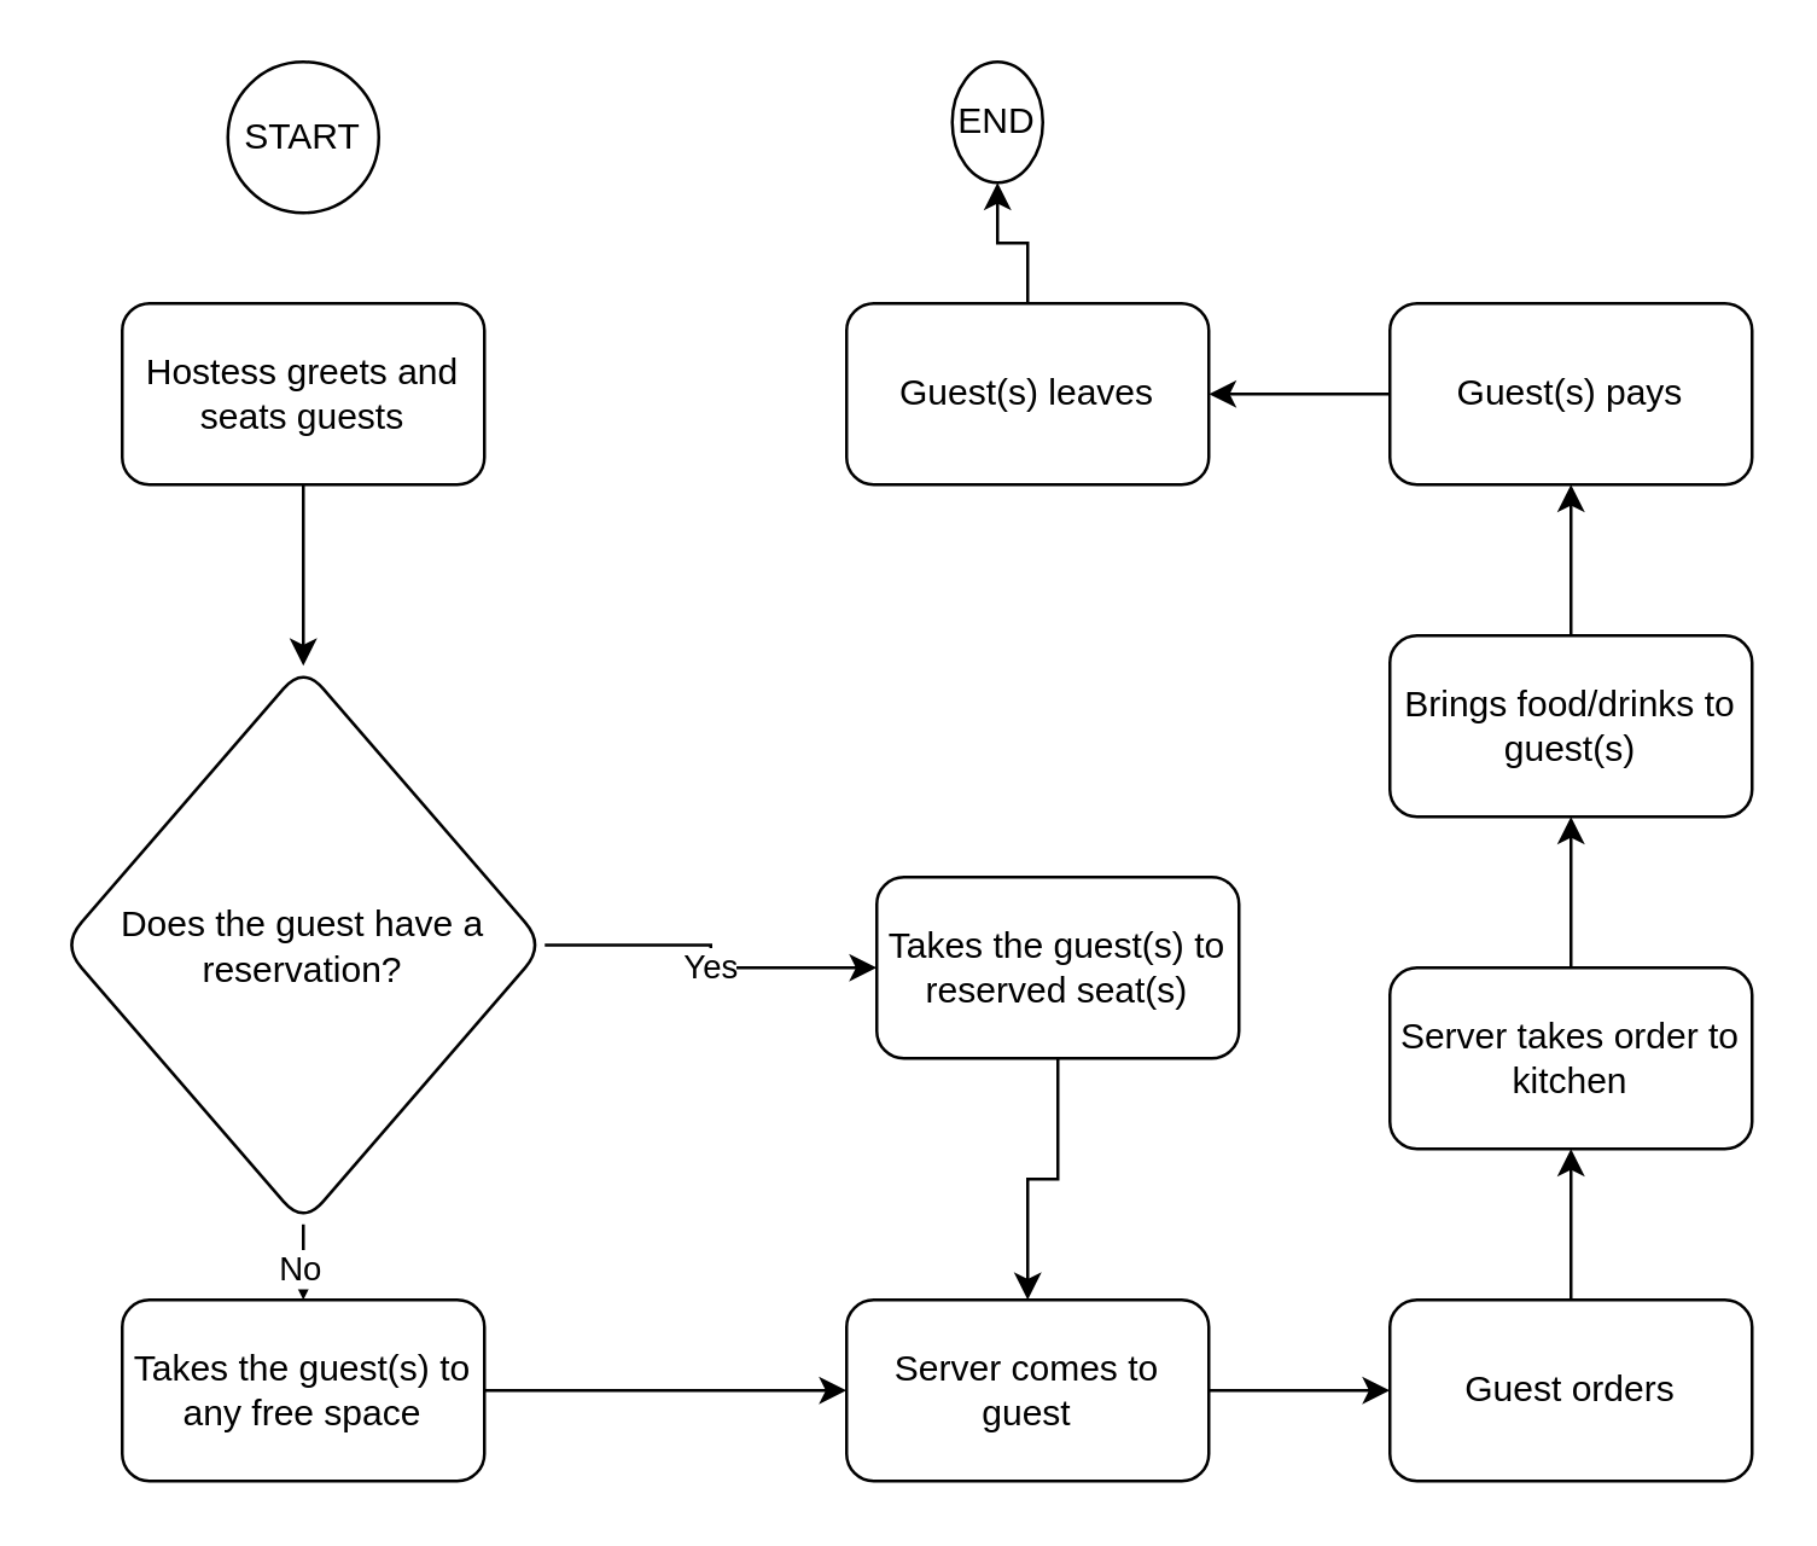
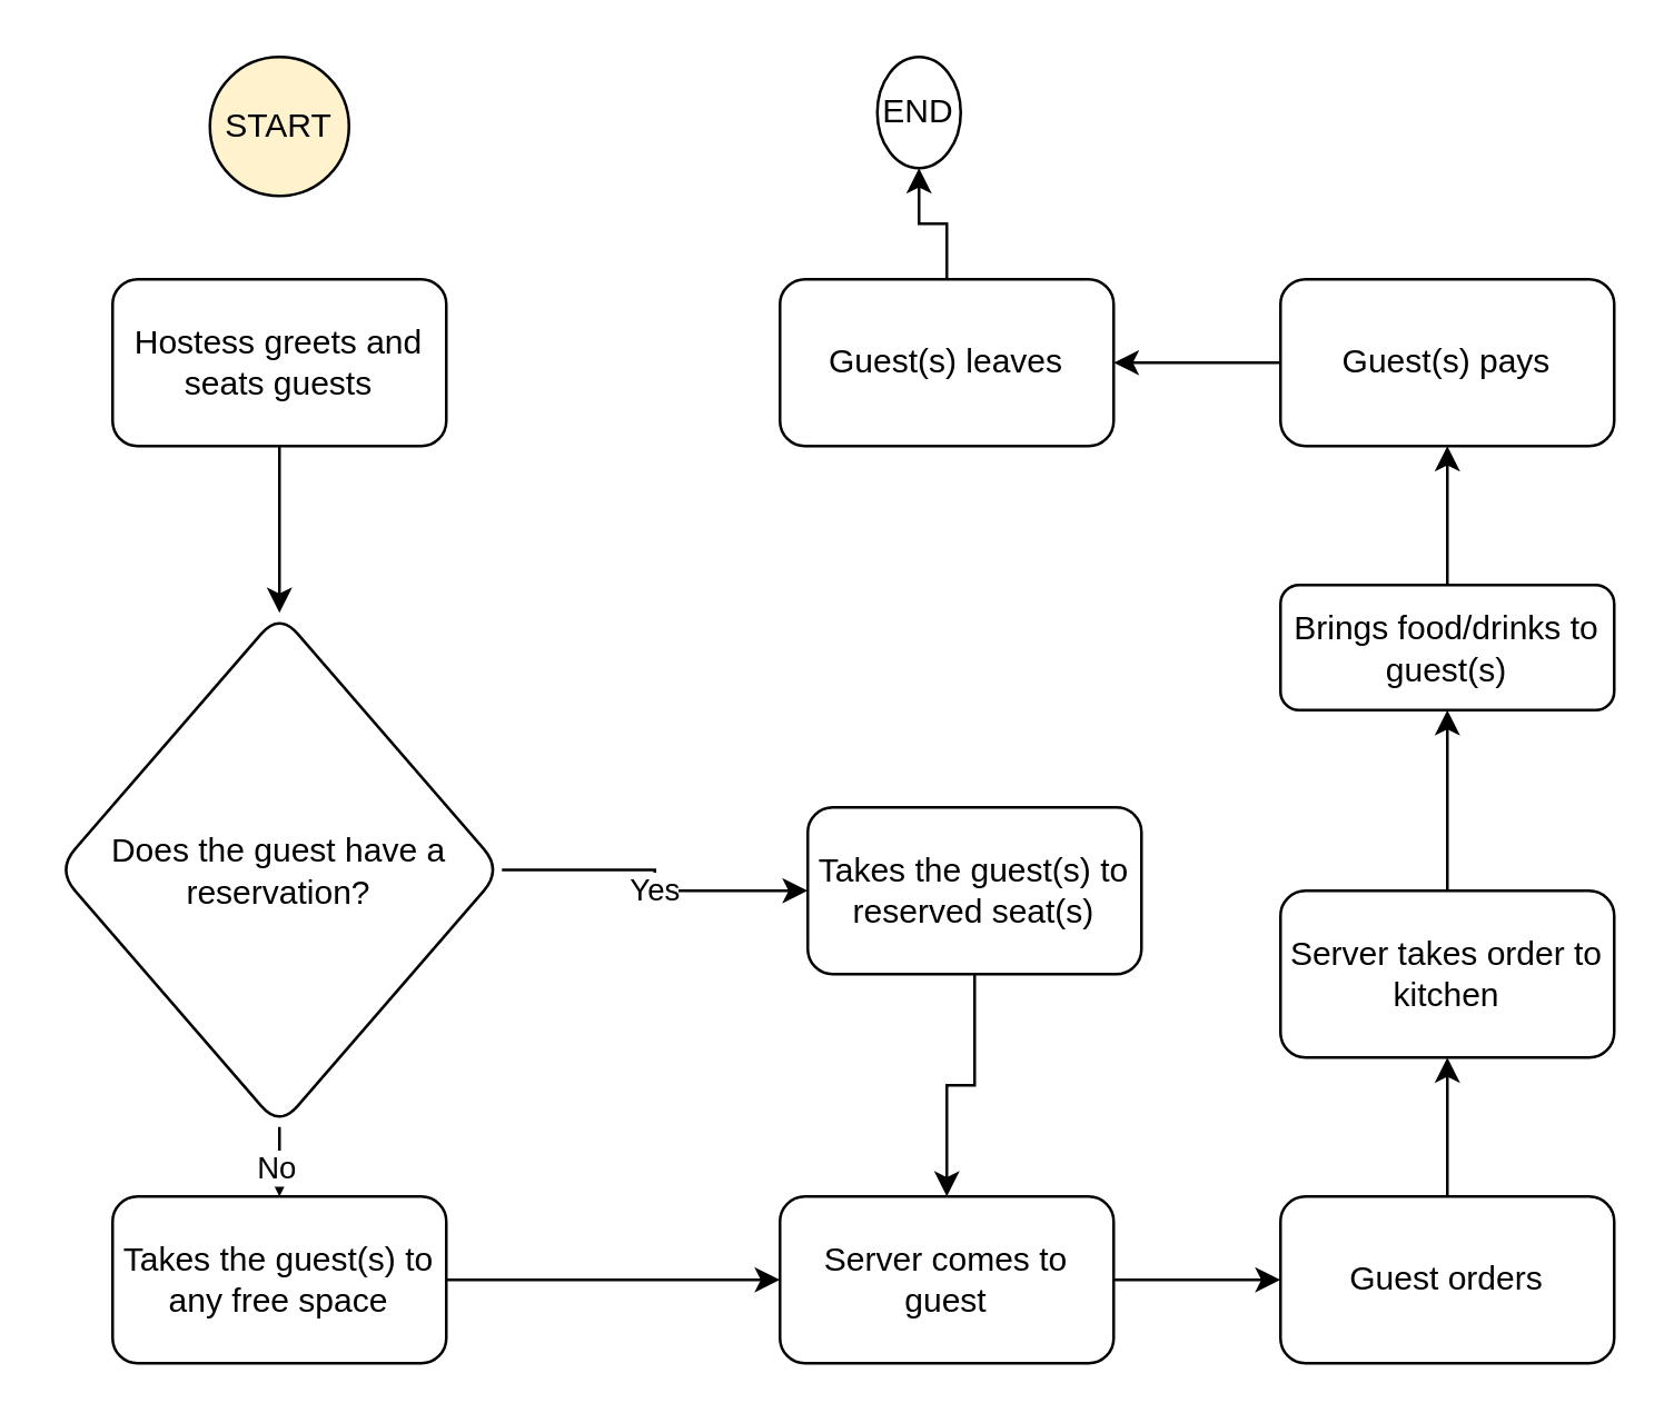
  <mxCell id="0" />
  <mxCell id="1" parent="0" />
  <mxCell id="2" value="" style="edgeStyle=orthogonalEdgeStyle;rounded=0;orthogonalLoop=1;jettySize=auto;html=1;" edge="1" parent="1" source="6" target="8"><mxGeometry relative="1" as="geometry" /></mxCell>
  <mxCell id="3" value="No" style="edgeLabel;html=1;align=center;verticalAlign=middle;resizable=0;points=[];" connectable="0" vertex="1" parent="2"><mxGeometry x="-0.072" y="2" relative="1" as="geometry"><mxPoint as="offset" /></mxGeometry></mxCell>
  <mxCell id="4" value="" style="edgeStyle=orthogonalEdgeStyle;rounded=0;orthogonalLoop=1;jettySize=auto;html=1;" edge="1" parent="1" source="6" target="10"><mxGeometry relative="1" as="geometry" /></mxCell>
  <mxCell id="5" value="Yes" style="edgeLabel;html=1;align=center;verticalAlign=middle;resizable=0;points=[];" connectable="0" vertex="1" parent="4"><mxGeometry x="0.06" y="-1" relative="1" as="geometry"><mxPoint as="offset" /></mxGeometry></mxCell>
  <mxCell id="6" value="Does the guest have a reservation?" style="rhombus;whiteSpace=wrap;html=1;rounded=1;glass=0;strokeWidth=1;shadow=0;" vertex="1" parent="1"><mxGeometry x="20" y="220" width="160" height="185" as="geometry" /></mxCell>
  <mxCell id="7" style="edgeStyle=orthogonalEdgeStyle;rounded=0;orthogonalLoop=1;jettySize=auto;html=1;exitX=1;exitY=0.5;exitDx=0;exitDy=0;entryX=0;entryY=0.5;entryDx=0;entryDy=0;" edge="1" parent="1" source="8" target="12"><mxGeometry relative="1" as="geometry" /></mxCell>
  <mxCell id="8" value="Takes the guest(s) to any free space" style="whiteSpace=wrap;html=1;rounded=1;glass=0;strokeWidth=1;shadow=0;" vertex="1" parent="1"><mxGeometry x="40" y="430" width="120" height="60" as="geometry" /></mxCell>
  <mxCell id="9" style="edgeStyle=orthogonalEdgeStyle;rounded=0;orthogonalLoop=1;jettySize=auto;html=1;exitX=0.5;exitY=1;exitDx=0;exitDy=0;entryX=0.5;entryY=0;entryDx=0;entryDy=0;" edge="1" parent="1" source="10" target="12"><mxGeometry relative="1" as="geometry" /></mxCell>
  <mxCell id="10" value="Takes the guest(s) to reserved seat(s)" style="whiteSpace=wrap;html=1;rounded=1;glass=0;strokeWidth=1;shadow=0;" vertex="1" parent="1"><mxGeometry x="290" y="290" width="120" height="60" as="geometry" /></mxCell>
  <mxCell id="11" style="edgeStyle=orthogonalEdgeStyle;rounded=0;orthogonalLoop=1;jettySize=auto;html=1;exitX=1;exitY=0.5;exitDx=0;exitDy=0;entryX=0;entryY=0.5;entryDx=0;entryDy=0;" edge="1" parent="1" source="12" target="14"><mxGeometry relative="1" as="geometry" /></mxCell>
  <mxCell id="12" value="Server comes to guest" style="rounded=1;whiteSpace=wrap;html=1;" vertex="1" parent="1"><mxGeometry x="280" y="430" width="120" height="60" as="geometry" /></mxCell>
  <mxCell id="13" value="" style="edgeStyle=orthogonalEdgeStyle;rounded=0;orthogonalLoop=1;jettySize=auto;html=1;" edge="1" parent="1" source="14" target="16"><mxGeometry relative="1" as="geometry" /></mxCell>
  <mxCell id="14" value="Guest orders" style="rounded=1;whiteSpace=wrap;html=1;" vertex="1" parent="1"><mxGeometry x="460" y="430" width="120" height="60" as="geometry" /></mxCell>
  <mxCell id="15" value="" style="edgeStyle=orthogonalEdgeStyle;rounded=0;orthogonalLoop=1;jettySize=auto;html=1;" edge="1" parent="1" source="16" target="18"><mxGeometry relative="1" as="geometry" /></mxCell>
  <mxCell id="16" value="Server takes order to kitchen" style="whiteSpace=wrap;html=1;rounded=1;" vertex="1" parent="1"><mxGeometry x="460" y="320" width="120" height="60" as="geometry" /></mxCell>
  <mxCell id="17" value="" style="edgeStyle=orthogonalEdgeStyle;rounded=0;orthogonalLoop=1;jettySize=auto;html=1;" edge="1" parent="1" source="18" target="20"><mxGeometry relative="1" as="geometry" /></mxCell>
- <mxCell id="18" value="Brings food/drinks to guest(s)" style="whiteSpace=wrap;html=1;rounded=1;" vertex="1" parent="1"><mxGeometry x="460" y="210" width="120" height="60" as="geometry" /></mxCell>
+ <mxCell id="18" value="Brings food/drinks to guest(s)" style="whiteSpace=wrap;html=1;rounded=1;" vertex="1" parent="1"><mxGeometry x="460" y="210" width="120" height="45" as="geometry" /></mxCell>
  <mxCell id="19" style="edgeStyle=orthogonalEdgeStyle;rounded=0;orthogonalLoop=1;jettySize=auto;html=1;exitX=0;exitY=0.5;exitDx=0;exitDy=0;entryX=1;entryY=0.5;entryDx=0;entryDy=0;" edge="1" parent="1" source="20" target="22"><mxGeometry relative="1" as="geometry" /></mxCell>
  <mxCell id="20" value="Guest(s) pays" style="whiteSpace=wrap;html=1;rounded=1;" vertex="1" parent="1"><mxGeometry x="460" y="100" width="120" height="60" as="geometry" /></mxCell>
  <mxCell id="21" style="edgeStyle=orthogonalEdgeStyle;rounded=0;orthogonalLoop=1;jettySize=auto;html=1;exitX=0.5;exitY=0;exitDx=0;exitDy=0;entryX=0.5;entryY=1;entryDx=0;entryDy=0;" edge="1" parent="1" source="22" target="24"><mxGeometry relative="1" as="geometry" /></mxCell>
  <mxCell id="22" value="Guest(s) leaves" style="rounded=1;whiteSpace=wrap;html=1;" vertex="1" parent="1"><mxGeometry x="280" y="100" width="120" height="60" as="geometry" /></mxCell>
- <mxCell id="23" value="START" style="ellipse;whiteSpace=wrap;html=1;" vertex="1" parent="1"><mxGeometry x="75" y="20" width="50" height="50" as="geometry" /></mxCell>
+ <mxCell id="23" value="START" style="ellipse;whiteSpace=wrap;html=1;fillColor=#fff2cc;" vertex="1" parent="1"><mxGeometry x="75" y="20" width="50" height="50" as="geometry" /></mxCell>
  <mxCell id="24" value="END" style="ellipse;whiteSpace=wrap;html=1;" vertex="1" parent="1"><mxGeometry x="315" y="20" width="30" height="40" as="geometry" /></mxCell>
  <mxCell id="25" style="edgeStyle=orthogonalEdgeStyle;rounded=0;orthogonalLoop=1;jettySize=auto;html=1;exitX=0.5;exitY=1;exitDx=0;exitDy=0;entryX=0.5;entryY=0;entryDx=0;entryDy=0;" edge="1" parent="1" source="26" target="6"><mxGeometry relative="1" as="geometry" /></mxCell>
  <mxCell id="26" value="Hostess greets and seats guests" style="rounded=1;whiteSpace=wrap;html=1;" vertex="1" parent="1"><mxGeometry x="40" y="100" width="120" height="60" as="geometry" /></mxCell>
